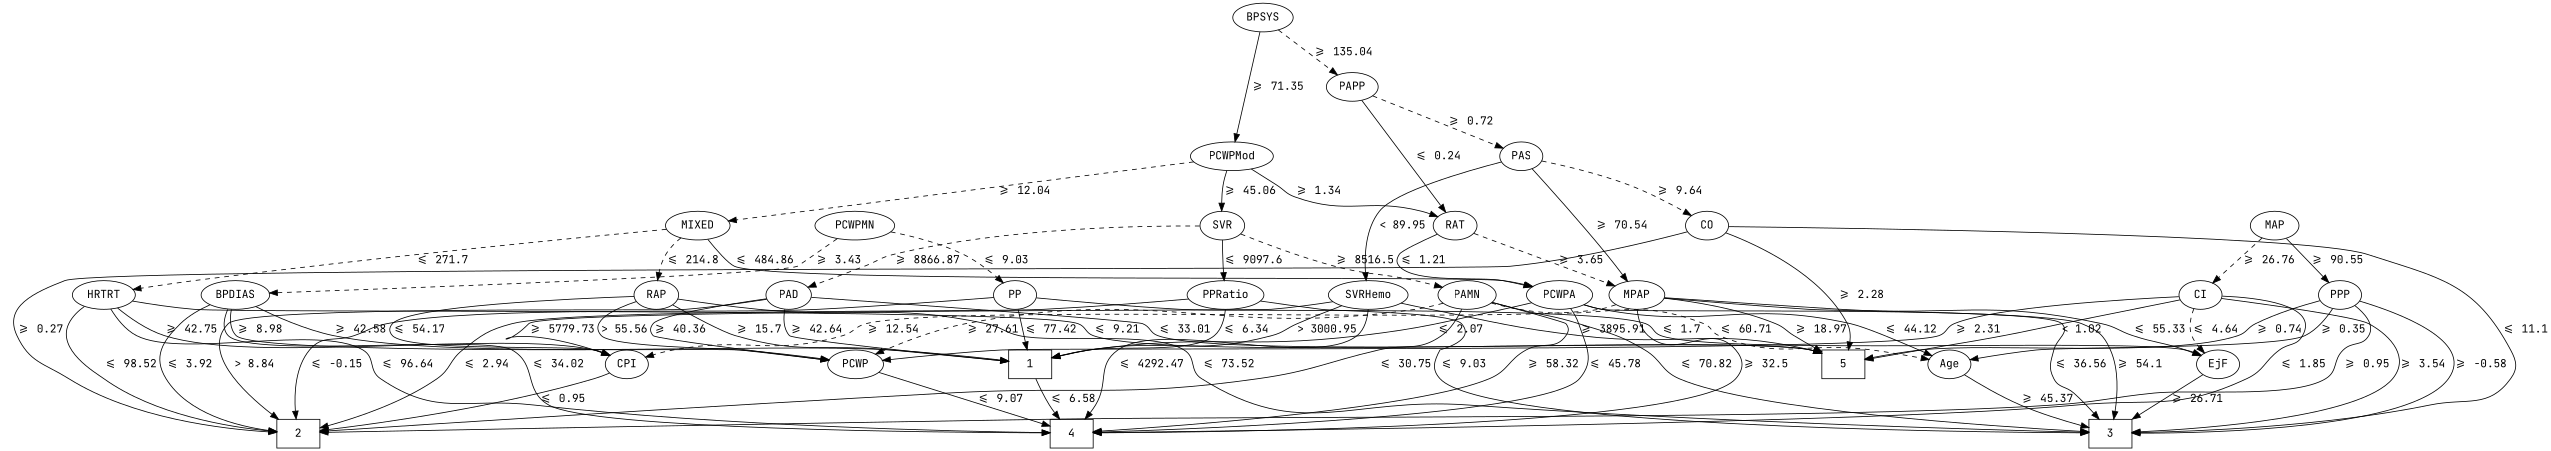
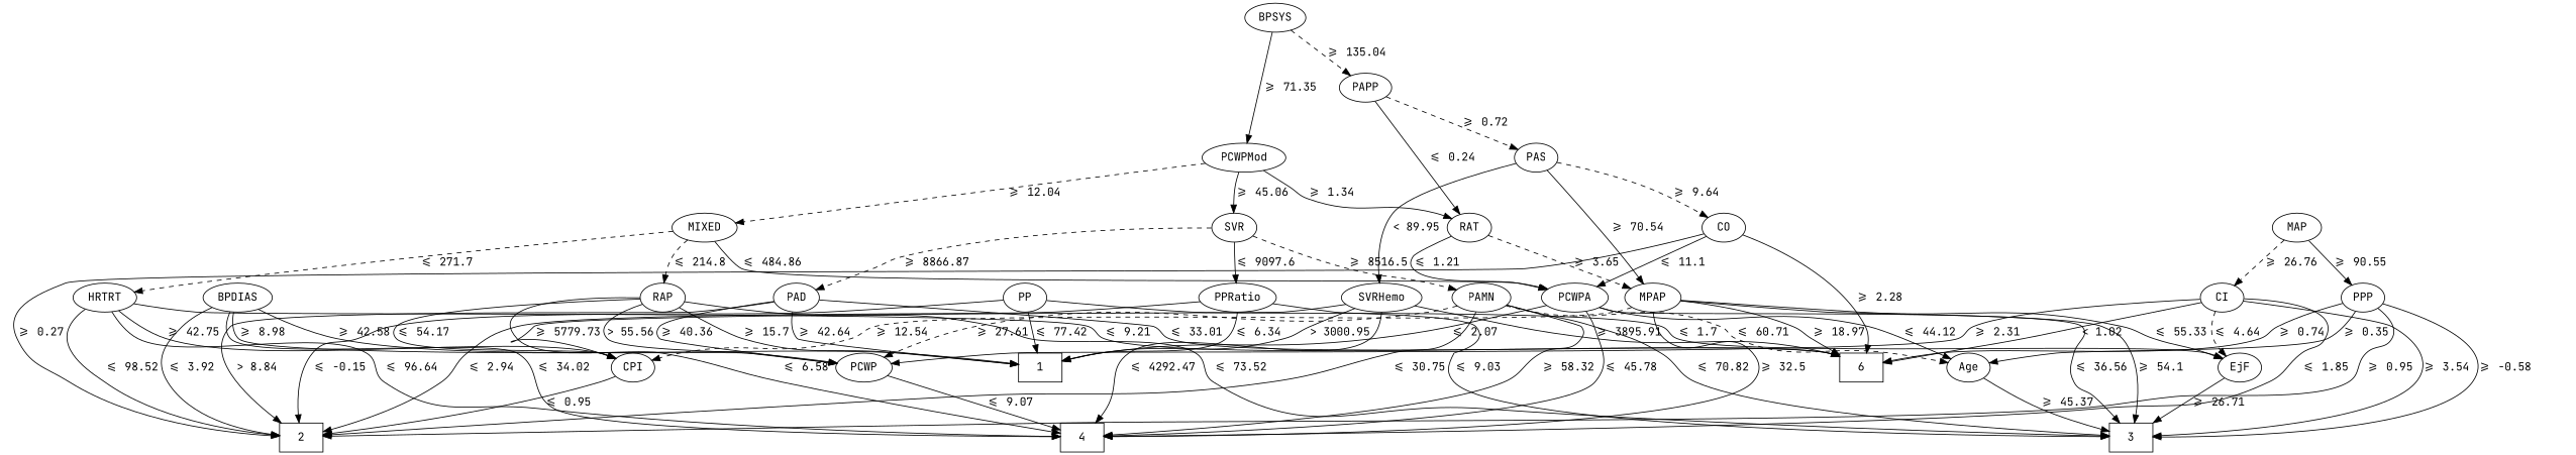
  strict digraph {
    fontname="JetBrains Mono"
    node [fontname="JetBrains Mono"]
    edge [fontname="JetBrains Mono" op=">=" param=0.95 style=solid]
    1 [height=0.5 shape=box width=0.75]
    2 [height=0.5 shape=box width=0.75]
    3 [height=0.5 shape=box width=0.75]
    4 [height=0.5 shape=box width=0.75]
-   5 [height=0.5 shape=box width=0.75]
+   5 [height=0.5 shape=box width=0.75 label=6]
    RAP [height=0.5 width=0.77778]
    PCWP [height=0.5 width=0.97491]
    CPI [height=0.5 width=0.75]
    PAS [height=0.5 width=0.75]
    CO [height=0.5 width=0.75]
    SVRHemo [height=0.5 width=1.3902]
    MPAP [height=0.5 width=0.97491]
    EjF [height=0.5 width=0.75]
    PAD [height=0.5 width=0.79437]
    PAMN [height=0.5 width=1.0139]
    Age [height=0.5 width=0.75]
    PCWPMod [height=0.5 width=1.4444]
    MIXED [height=0.5 width=1.125]
    SVR [height=0.5 width=0.77778]
    RAT [height=0.5 width=0.76389]
    PCWPA [height=0.5 width=1.1555]
    HRTRT [height=0.5 width=1.1013]
    PPRatio [height=0.5 width=1.1013]
-   PCWPMN [height=0.5 width=1.3902]
    BPDIAS [height=0.5 width=1.1735]
    PP [height=0.5 width=0.75]
    CI [height=0.5 width=0.75]
    BPSYS [height=0.5 width=1.0471]
    PAPP [height=0.5 width=0.88889]
    MAP [height=0.5 width=0.84854]
    PPP [height=0.5 width=0.75]
    RAP -> 1 [label=">= 15.7" param=15.7]
    RAP -> 3 [label="<= 73.52" op="<=" param=73.52]
-   1 -> 4 [label="<= 6.58" op="<=" param=6.58]
+   RAP -> 4 [label="<= 6.58" op="<=" param=6.58]
    RAP -> PCWP [label="> 55.56" op=">" param=55.56]
    RAP -> CPI [label="<= 54.17" op="<=" param=54.17]
    PCWP -> 4 [label="<= 9.07" op="<=" param=9.07]
    CPI -> 2 [label="<= 0.95" op="<="]
    PAS -> CO [label=">= 9.64" param=9.64 style=dashed]
    PAS -> SVRHemo [label="< 89.95" op="<" param=89.95]
    PAS -> MPAP [label=">= 70.54" param=70.54]
    CO -> 2 [label=">= 0.27" param=0.27]
-   CO -> 3 [label="<= 11.1" op="<=" param=11.1]
+   CO -> PCWPA [label="<= 11.1" op="<=" param=11.1]
    CO -> 5 [label=">= 2.28" param=2.28]
    SVRHemo -> 1 [label="> 3000.95" op=">" param=3000.95]
    SVRHemo -> 4 [label="<= 4292.47" op="<=" param=4292.47]
    SVRHemo -> 5 [label=">= 3895.91" param=3895.91]
    SVRHemo -> CPI [label=">= 5779.73" param=5779.73]
    MPAP -> 3 [label=">= 54.1" param=54.1]
    MPAP -> 4 [label=">= 32.5" param=32.5]
    MPAP -> 5 [label=">= 18.97" param=18.97]
    MPAP -> CPI [label=">= 12.54" param=12.54 style=dashed]
    MPAP -> EjF [label="<= 55.33" op="<=" param=55.33]
    EjF -> 3 [label=">= 26.71" param=26.71]
    PAD -> 1 [label=">= 42.64" param=42.64]
    PAD -> 2 [label="> 8.84" op=">" param=8.84]
    PAD -> 5 [label="<= 33.01" op="<=" param=33.01]
    PAD -> PCWP [label=">= 40.36" param=40.36]
    PAMN -> 2 [label="<= 30.75" op="<=" param=30.75]
    PAMN -> 3 [label="<= 70.82" op="<=" param=70.82]
    PAMN -> 4 [label=">= 58.32" param=58.32]
    PAMN -> PCWP [label=">= 27.61" param=27.61 style=dashed]
    PAMN -> Age [label="<= 60.71" op="<=" param=60.71 style=dashed]
    Age -> 3 [label=">= 45.37" param=45.37]
    PCWPMod -> MIXED [label=">= 12.04" param=12.04 style=dashed]
    PCWPMod -> SVR [label=">= 45.06" param=45.06]
    PCWPMod -> RAT [label=">= 1.34" param=1.34]
    MIXED -> RAP [label="<= 214.8" op="<=" param=214.8 style=dashed]
    MIXED -> PCWPA [label="<= 484.86" op="<=" param=484.86]
    MIXED -> HRTRT [label="<= 271.7" op="<=" param=271.7 style=dashed]
    SVR -> PAD [label=">= 8866.87" param=8866.87 style=dashed]
    SVR -> PAMN [label=">= 8516.5" param=8516.5 style=dashed]
    SVR -> PPRatio [label="<= 9097.6" op="<=" param=9097.6]
    RAT -> MPAP [label=">= 3.65" param=3.65 style=dashed]
    RAT -> PCWPA [label="<= 1.21" op="<=" param=1.21]
    PCWPA -> 1 [label="<= 2.07" op="<=" param=2.07]
    PCWPA -> 3 [label="<= 36.56" op="<=" param=36.56]
    PCWPA -> 4 [label="<= 45.78" op="<=" param=45.78]
    PCWPA -> Age [label="<= 44.12" op="<=" param=44.12]
    HRTRT -> 2 [label="<= 98.52" op="<=" param=98.52]
    HRTRT -> 4 [label="<= 96.64" op="<=" param=96.64]
    HRTRT -> 5 [label="<= 9.21" op="<=" param=9.21]
    HRTRT -> CPI [label=">= 42.75" param=42.75]
    PPRatio -> 1 [label="<= 6.34" op="<=" param=6.34]
    PPRatio -> 2 [label="<= 2.94" op="<=" param=2.94]
    PPRatio -> 3 [label="<= 9.03" op="<=" param=9.03]
-   PCWPMN -> BPDIAS [label=">= 3.43" param=3.43 style=dashed]
-   PCWPMN -> PP [label="<= 9.03" op="<=" param=9.03 style=dashed]
    BPDIAS -> 1 [label=">= 42.58" param=42.58]
    BPDIAS -> 2 [label="<= 3.92" op="<=" param=3.92]
    BPDIAS -> 4 [label="<= 34.02" op="<=" param=34.02]
    BPDIAS -> PCWP [label=">= 8.98" param=8.98]
    PP -> 1 [label="<= 77.42" op="<=" param=77.42]
    PP -> 2 [label="<= -0.15" op="<=" param=-0.15]
    PP -> EjF [label="<= 1.7" op="<=" param=1.7]
    CI -> 3 [label=">= 3.54" param=3.54]
    CI -> 4 [label="<= 1.85" op="<=" param=1.85]
    CI -> 5 [label="< 1.02" op="<" param=1.02]
    CI -> PCWP [label=">= 2.31" param=2.31]
    CI -> EjF [label="<= 4.64" op="<=" param=4.64 style=dashed]
    BPSYS -> PCWPMod [label=">= 71.35" param=71.35]
    BPSYS -> PAPP [label=">= 135.04" param=135.04 style=dashed]
    PAPP -> PAS [label=">= 0.72" param=0.72 style=dashed]
    PAPP -> RAT [label="<= 0.24" op="<=" param=0.24]
    MAP -> CI [label=">= 26.76" param=26.76 style=dashed]
    MAP -> PPP [label=">= 90.55" param=90.55]
    PPP -> 2 [label=">= 0.95"]
    PPP -> 3 [label=">= -0.58" param=-0.58]
    PPP -> 5 [label=">= 0.74" param=0.74]
    PPP -> Age [label=">= 0.35" param=0.35]
  }
